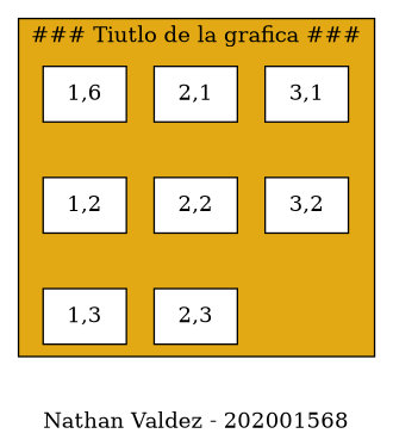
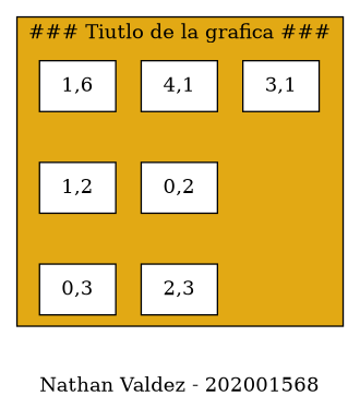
  digraph {
    label="Nathan Valdez - 202001568"
    node [fillcolor=white group=1 shape=box style=filled]
    edge [dir=none style=invisible]
    n1 [label="1,6"]
-   n2 [group=2 label="2,1"]
+   n2 [group=2 label="4,1"]
    n3 [group=3 label="3,1"]
    n4 [label="1,2"]
-   n5 [group=2 label="2,2"]
-   n6 [group=3 label="3,2"]
-   n7 [label="1,3"]
+   n5 [group=2 label="0,2"]
+   n7 [label="0,3"]
    n8 [group=2 label="2,3"]
    subgraph cluster_1 {
      bgcolor="#E2A914"
      label="### Tiutlo de la grafica ###"
      subgraph sub_2 {
        bgcolor="#E2A914"
        label="### Tiutlo de la grafica ###"
        rank=same
        n1
        n2
        n3
      }
      subgraph sub_3 {
        bgcolor="#E2A914"
        label="### Tiutlo de la grafica ###"
        rank=same
        n4
        n5
-       n6
      }
      subgraph sub_4 {
        bgcolor="#E2A914"
        label="### Tiutlo de la grafica ###"
        rank=same
        n7
        n8
      }
    }
    n1 -> n2
    n1 -> n4
    n2 -> n3
    n2 -> n5
-   n3 -> n6
    n4 -> n5
    n4 -> n7
-   n5 -> n6
    n5 -> n8
    n7 -> n8
  }
